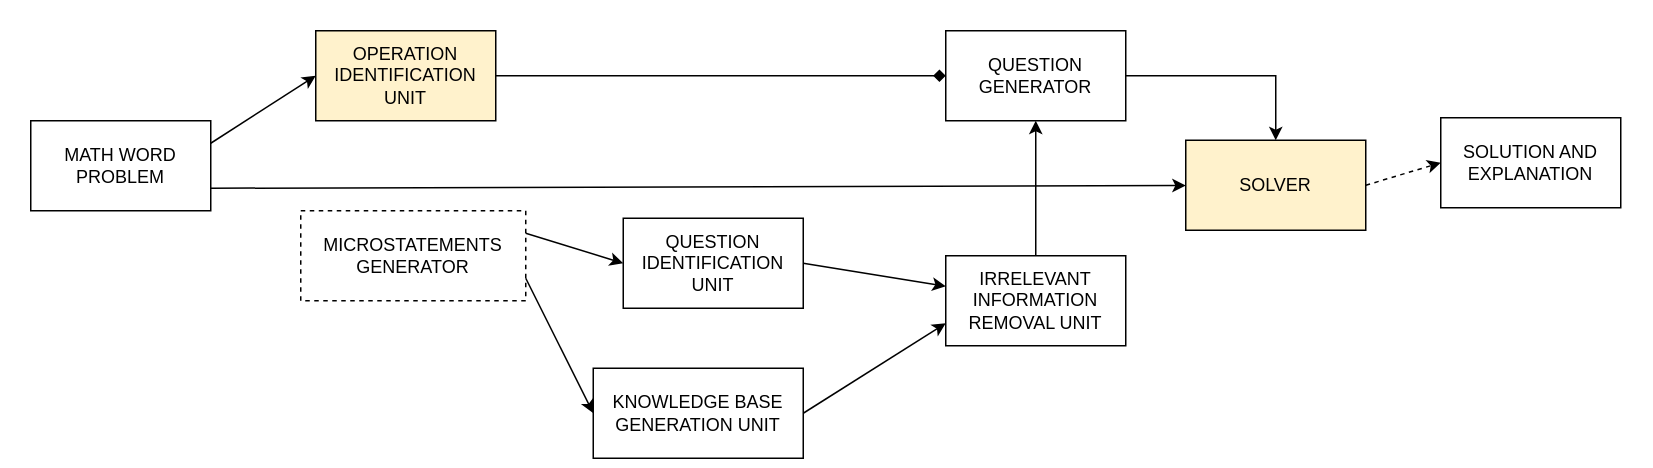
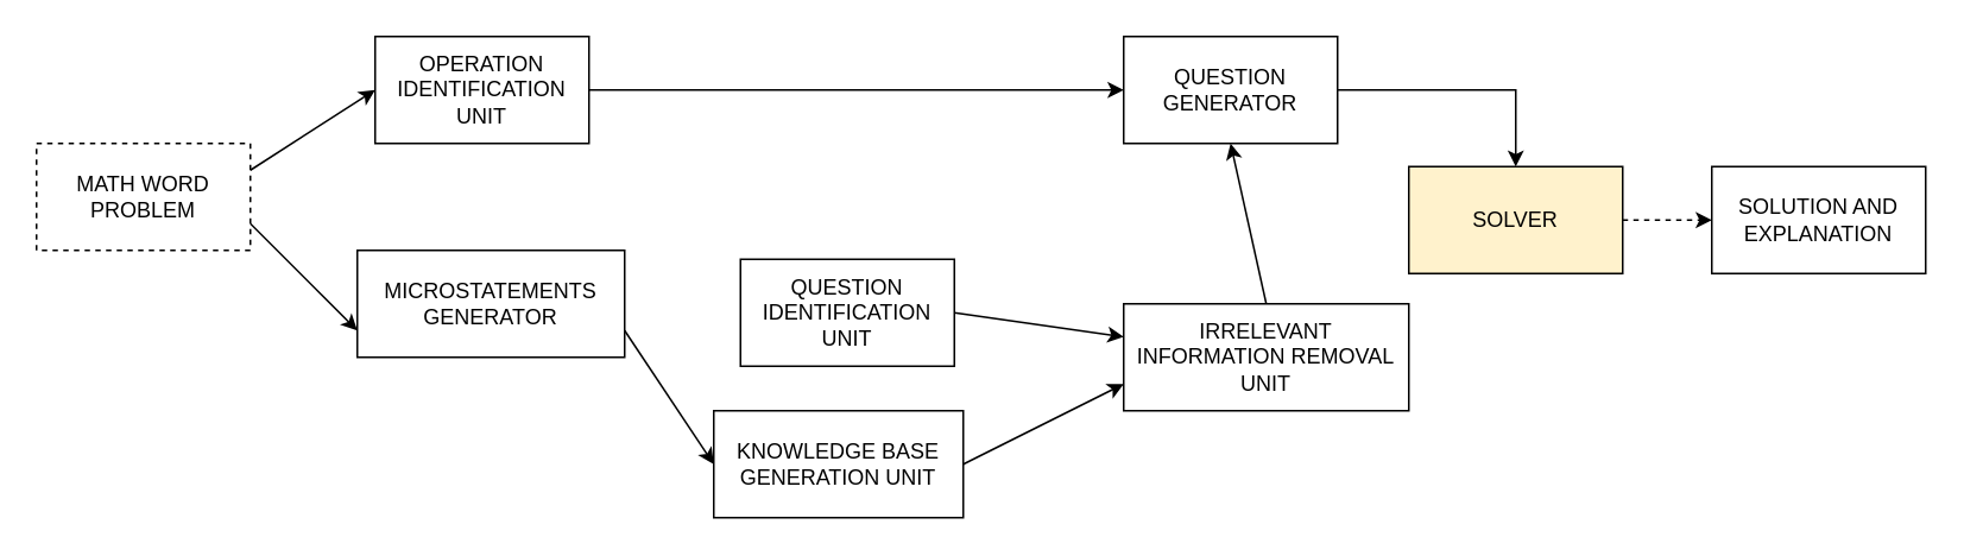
  <mxCell id="0" />
  <mxCell id="1" parent="0" />
- <mxCell id="2" value="MATH WORD PROBLEM" style="rounded=0;whiteSpace=wrap;html=1;" vertex="1" parent="1"><mxGeometry x="20" y="80" width="120" height="60" as="geometry" /></mxCell>
- <mxCell id="3" value="OPERATION IDENTIFICATION&lt;br&gt;UNIT" style="rounded=0;whiteSpace=wrap;html=1;fillColor=#fff2cc;" vertex="1" parent="1"><mxGeometry x="210" y="20" width="120" height="60" as="geometry" /></mxCell>
+ <mxCell id="2" value="MATH WORD PROBLEM" style="rounded=0;whiteSpace=wrap;html=1;dashed=1;" vertex="1" parent="1"><mxGeometry x="20" y="80" width="120" height="60" as="geometry" /></mxCell>
+ <mxCell id="3" value="OPERATION IDENTIFICATION&lt;br&gt;UNIT" style="rounded=0;whiteSpace=wrap;html=1;" vertex="1" parent="1"><mxGeometry x="210" y="20" width="120" height="60" as="geometry" /></mxCell>
  <mxCell id="4" value="" style="endArrow=classic;html=1;rounded=0;entryX=0;entryY=0.5;entryDx=0;entryDy=0;exitX=1;exitY=0.25;exitDx=0;exitDy=0;" edge="1" parent="1" source="2" target="3"><mxGeometry width="50" height="50" relative="1" as="geometry"><mxPoint x="90" y="100" as="sourcePoint" /><mxPoint x="140" y="50" as="targetPoint" /></mxGeometry></mxCell>
- <mxCell id="5" value="MICROSTATEMENTS&lt;br&gt;GENERATOR" style="rounded=0;whiteSpace=wrap;html=1;dashed=1;" vertex="1" parent="1"><mxGeometry x="200" y="140" width="150" height="60" as="geometry" /></mxCell>
- <mxCell id="6" value="" style="endArrow=classic;html=1;rounded=0;exitX=1;exitY=0.75;exitDx=0;exitDy=0;" edge="1" parent="1" source="2" target="18"><mxGeometry width="50" height="50" relative="1" as="geometry"><mxPoint x="130" y="160" as="sourcePoint" /><mxPoint x="180" y="110" as="targetPoint" /></mxGeometry></mxCell>
+ <mxCell id="5" value="MICROSTATEMENTS&lt;br&gt;GENERATOR" style="rounded=0;whiteSpace=wrap;html=1;" vertex="1" parent="1"><mxGeometry x="200" y="140" width="150" height="60" as="geometry" /></mxCell>
+ <mxCell id="6" value="" style="endArrow=classic;html=1;rounded=0;entryX=0;entryY=0.75;entryDx=0;entryDy=0;exitX=1;exitY=0.75;exitDx=0;exitDy=0;" edge="1" parent="1" source="2" target="5"><mxGeometry width="50" height="50" relative="1" as="geometry"><mxPoint x="130" y="160" as="sourcePoint" /><mxPoint x="180" y="110" as="targetPoint" /></mxGeometry></mxCell>
  <mxCell id="7" value="QUESTION IDENTIFICATION&lt;br&gt;UNIT" style="rounded=0;whiteSpace=wrap;html=1;" vertex="1" parent="1"><mxGeometry x="415" y="145" width="120" height="60" as="geometry" /></mxCell>
- <mxCell id="8" value="KNOWLEDGE BASE GENERATION UNIT" style="rounded=0;whiteSpace=wrap;html=1;" vertex="1" parent="1"><mxGeometry x="395" y="245" width="140" height="60" as="geometry" /></mxCell>
- <mxCell id="9" value="" style="endArrow=classic;html=1;rounded=0;exitX=1;exitY=0.25;exitDx=0;exitDy=0;entryX=0;entryY=0.5;entryDx=0;entryDy=0;" edge="1" parent="1" source="5" target="7"><mxGeometry width="50" height="50" relative="1" as="geometry"><mxPoint x="410" y="123" as="sourcePoint" /><mxPoint x="460" y="73" as="targetPoint" /></mxGeometry></mxCell>
+ <mxCell id="8" value="KNOWLEDGE BASE GENERATION UNIT" style="rounded=0;whiteSpace=wrap;html=1;" vertex="1" parent="1"><mxGeometry x="400" y="230" width="140" height="60" as="geometry" /></mxCell>
  <mxCell id="10" value="" style="endArrow=classic;html=1;rounded=0;entryX=0;entryY=0.5;entryDx=0;entryDy=0;exitX=1;exitY=0.75;exitDx=0;exitDy=0;" edge="1" parent="1" source="5" target="8"><mxGeometry width="50" height="50" relative="1" as="geometry"><mxPoint x="420" y="260" as="sourcePoint" /><mxPoint x="470" y="210" as="targetPoint" /></mxGeometry></mxCell>
  <mxCell id="11" value="" style="endArrow=classic;html=1;rounded=0;exitX=1;exitY=0.5;exitDx=0;exitDy=0;" edge="1" parent="1" source="7" target="12"><mxGeometry width="50" height="50" relative="1" as="geometry"><mxPoint x="430" y="10" as="sourcePoint" /><mxPoint x="480" y="-40" as="targetPoint" /></mxGeometry></mxCell>
- <mxCell id="12" value="IRRELEVANT INFORMATION REMOVAL UNIT" style="rounded=0;whiteSpace=wrap;html=1;" vertex="1" parent="1"><mxGeometry x="630" y="170" width="120" height="60" as="geometry" /></mxCell>
+ <mxCell id="12" value="IRRELEVANT INFORMATION REMOVAL UNIT" style="rounded=0;whiteSpace=wrap;html=1;" vertex="1" parent="1"><mxGeometry x="630" y="170" width="160" height="60" as="geometry" /></mxCell>
  <mxCell id="13" value="" style="endArrow=classic;html=1;rounded=0;entryX=0;entryY=0.75;entryDx=0;entryDy=0;exitX=1;exitY=0.5;exitDx=0;exitDy=0;" edge="1" parent="1" source="8" target="12"><mxGeometry width="50" height="50" relative="1" as="geometry"><mxPoint x="670" y="390" as="sourcePoint" /><mxPoint x="720" y="340" as="targetPoint" /></mxGeometry></mxCell>
  <mxCell id="14" style="edgeStyle=orthogonalEdgeStyle;rounded=0;orthogonalLoop=1;jettySize=auto;html=1;exitX=1;exitY=0.5;exitDx=0;exitDy=0;" edge="1" parent="1" source="15" target="18"><mxGeometry relative="1" as="geometry" /></mxCell>
  <mxCell id="15" value="QUESTION GENERATOR" style="rounded=0;whiteSpace=wrap;html=1;" vertex="1" parent="1"><mxGeometry x="630" y="20" width="120" height="60" as="geometry" /></mxCell>
- <mxCell id="16" value="" style="endArrow=diamond;html=1;rounded=0;entryX=0;entryY=0.5;entryDx=0;entryDy=0;exitX=1;exitY=0.5;exitDx=0;exitDy=0;" edge="1" parent="1" source="3" target="15"><mxGeometry width="50" height="50" relative="1" as="geometry"><mxPoint x="290" y="40" as="sourcePoint" /><mxPoint x="490" y="-60" as="targetPoint" /></mxGeometry></mxCell>
+ <mxCell id="16" value="" style="endArrow=classic;html=1;rounded=0;entryX=0;entryY=0.5;entryDx=0;entryDy=0;exitX=1;exitY=0.5;exitDx=0;exitDy=0;" edge="1" parent="1" source="3" target="15"><mxGeometry width="50" height="50" relative="1" as="geometry"><mxPoint x="290" y="40" as="sourcePoint" /><mxPoint x="490" y="-60" as="targetPoint" /></mxGeometry></mxCell>
  <mxCell id="17" value="" style="endArrow=classic;html=1;rounded=0;entryX=0.5;entryY=1;entryDx=0;entryDy=0;exitX=0.5;exitY=0;exitDx=0;exitDy=0;" edge="1" parent="1" source="12" target="15"><mxGeometry width="50" height="50" relative="1" as="geometry"><mxPoint x="440" y="-10" as="sourcePoint" /><mxPoint x="490" y="-60" as="targetPoint" /></mxGeometry></mxCell>
  <mxCell id="18" value="SOLVER" style="rounded=0;whiteSpace=wrap;html=1;fillColor=#fff2cc;" vertex="1" parent="1"><mxGeometry x="790" y="93" width="120" height="60" as="geometry" /></mxCell>
- <mxCell id="19" value="SOLUTION AND EXPLANATION" style="rounded=0;whiteSpace=wrap;html=1;" vertex="1" parent="1"><mxGeometry x="960" y="78" width="120" height="60" as="geometry" /></mxCell>
+ <mxCell id="19" value="SOLUTION AND EXPLANATION" style="rounded=0;whiteSpace=wrap;html=1;" vertex="1" parent="1"><mxGeometry x="960" y="93" width="120" height="60" as="geometry" /></mxCell>
  <mxCell id="20" value="" style="endArrow=classic;html=1;rounded=0;exitX=1;exitY=0.5;exitDx=0;exitDy=0;entryX=0;entryY=0.5;entryDx=0;entryDy=0;dashed=1;" edge="1" parent="1" source="18" target="19"><mxGeometry width="50" height="50" relative="1" as="geometry"><mxPoint x="920" y="150" as="sourcePoint" /><mxPoint x="970" y="100" as="targetPoint" /></mxGeometry></mxCell>
